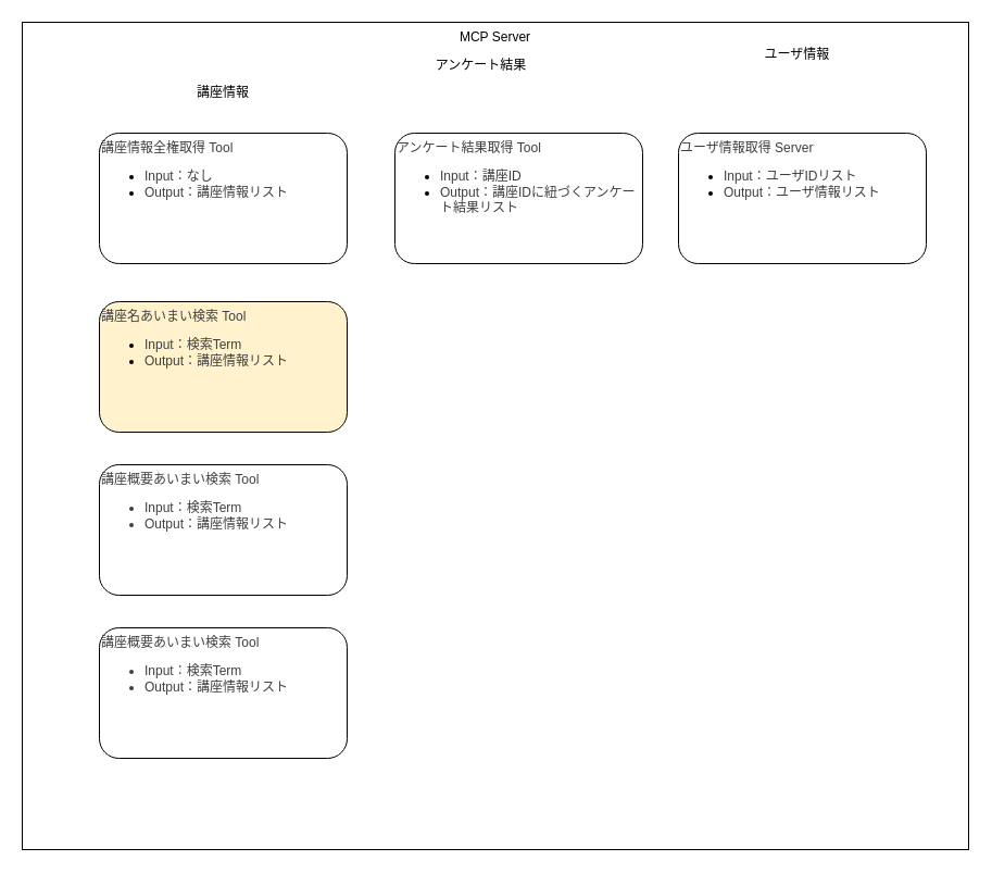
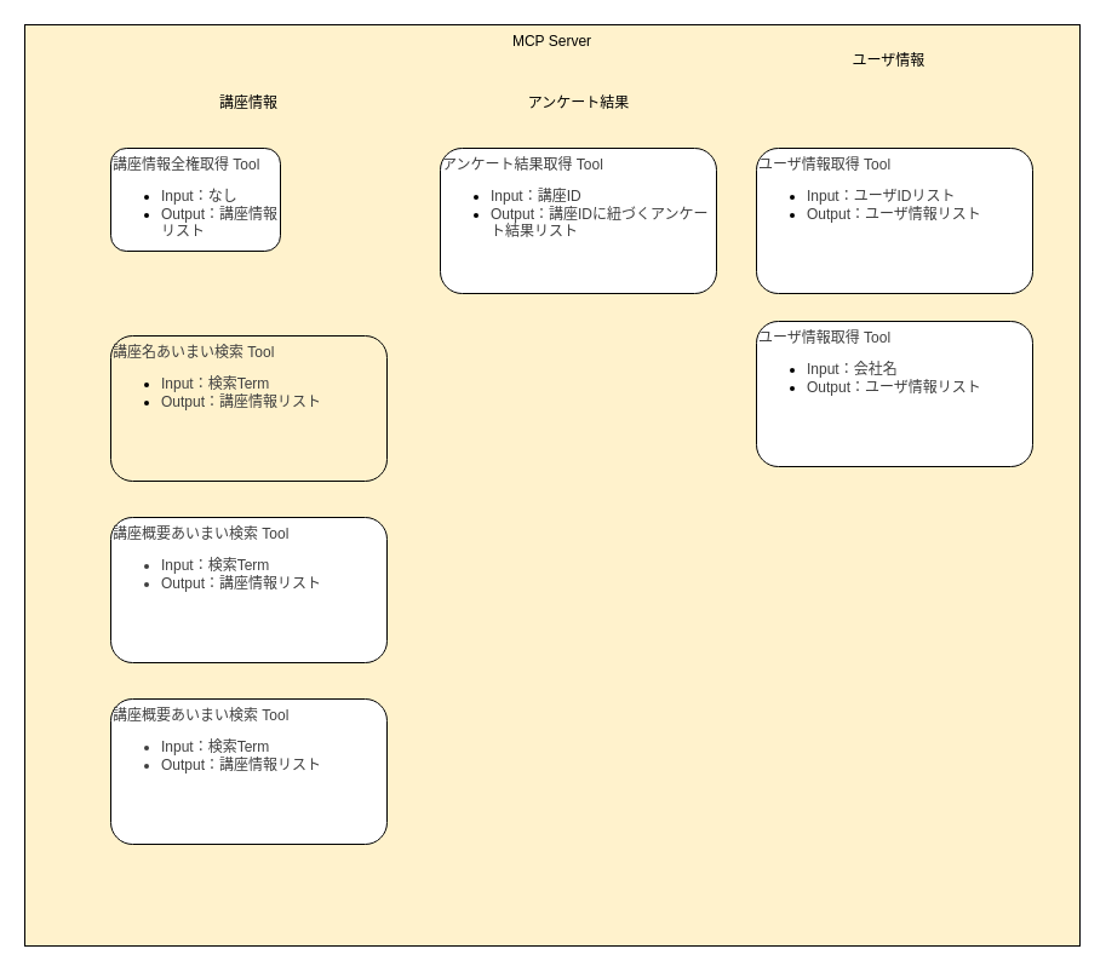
  <mxCell id="0" />
  <mxCell id="1" parent="0" />
- <mxCell id="2" value="MCP Server" style="rounded=0;whiteSpace=wrap;html=1;verticalAlign=top;" parent="1" vertex="1"><mxGeometry x="20" y="20" width="871" height="761" as="geometry" /></mxCell>
+ <mxCell id="2" value="MCP Server" style="rounded=0;whiteSpace=wrap;html=1;verticalAlign=top;fillColor=#fff2cc;" parent="1" vertex="1"><mxGeometry x="20" y="20" width="871" height="761" as="geometry" /></mxCell>
  <mxCell id="3" value="&lt;span style=&quot;color: rgb(63, 63, 63); background-color: transparent;&quot;&gt;講座名あいまい検索 Tool&lt;/span&gt;&lt;ul&gt;&lt;li&gt;&lt;span style=&quot;color: rgb(63, 63, 63); background-color: transparent;&quot;&gt;Input：検索Term&lt;/span&gt;&lt;/li&gt;&lt;li&gt;&lt;span style=&quot;color: rgb(63, 63, 63); background-color: transparent;&quot;&gt;Output：講座情報リスト&lt;/span&gt;&lt;/li&gt;&lt;/ul&gt;" style="rounded=1;whiteSpace=wrap;html=1;verticalAlign=top;align=left;fillColor=#fff2cc;" parent="1" vertex="1"><mxGeometry x="91" y="277" width="228" height="120" as="geometry" /></mxCell>
  <mxCell id="4" value="&lt;span style=&quot;color: rgb(63, 63, 63); background-color: transparent;&quot;&gt;アンケート結果取得 Tool&lt;/span&gt;&lt;br&gt;&lt;ul&gt;&lt;li&gt;&lt;span style=&quot;color: rgb(63, 63, 63); background-color: transparent;&quot;&gt;Input：講座ID&lt;/span&gt;&lt;/li&gt;&lt;li&gt;&lt;span style=&quot;color: rgb(63, 63, 63); background-color: transparent;&quot;&gt;Output：講座IDに紐づくアンケート結果リスト&lt;/span&gt;&lt;/li&gt;&lt;/ul&gt;" style="rounded=1;whiteSpace=wrap;html=1;verticalAlign=top;align=left;" parent="1" vertex="1"><mxGeometry x="363" width="228" height="120" as="geometry" y="122" /></mxCell>
- <mxCell id="5" value="&lt;span style=&quot;color: rgb(63, 63, 63); background-color: transparent;&quot;&gt;ユーザ情報取得 Server&lt;/span&gt;&lt;br&gt;&lt;ul&gt;&lt;li&gt;&lt;span style=&quot;color: rgb(63, 63, 63); background-color: transparent;&quot;&gt;Input：ユーザIDリスト&lt;/span&gt;&lt;/li&gt;&lt;li&gt;&lt;span style=&quot;color: rgb(63, 63, 63); background-color: transparent;&quot;&gt;Output：ユーザ情報リスト&lt;/span&gt;&lt;/li&gt;&lt;/ul&gt;" style="rounded=1;whiteSpace=wrap;html=1;verticalAlign=top;align=left;" parent="1" vertex="1"><mxGeometry x="624" width="228" height="120" as="geometry" y="122" /></mxCell>
+ <mxCell id="5" value="&lt;span style=&quot;color: rgb(63, 63, 63); background-color: transparent;&quot;&gt;ユーザ情報取得 Tool&lt;/span&gt;&lt;br&gt;&lt;ul&gt;&lt;li&gt;&lt;span style=&quot;color: rgb(63, 63, 63); background-color: transparent;&quot;&gt;Input：ユーザIDリスト&lt;/span&gt;&lt;/li&gt;&lt;li&gt;&lt;span style=&quot;color: rgb(63, 63, 63); background-color: transparent;&quot;&gt;Output：ユーザ情報リスト&lt;/span&gt;&lt;/li&gt;&lt;/ul&gt;" style="rounded=1;whiteSpace=wrap;html=1;verticalAlign=top;align=left;" parent="1" vertex="1"><mxGeometry x="624" width="228" height="120" as="geometry" y="122" /></mxCell>
  <mxCell id="6" value="&lt;span style=&quot;color: rgb(63, 63, 63); background-color: transparent;&quot;&gt;講座概要あいまい検索 Tool&lt;/span&gt;&lt;ul&gt;&lt;li style=&quot;color: rgb(63, 63, 63); scrollbar-color: rgb(226, 226, 226) rgb(251, 251, 251);&quot;&gt;&lt;span style=&quot;scrollbar-color: rgb(226, 226, 226) rgb(251, 251, 251); background-color: transparent; color: rgb(63, 63, 63);&quot;&gt;Input：検索Term&lt;/span&gt;&lt;/li&gt;&lt;li style=&quot;color: rgb(63, 63, 63); scrollbar-color: rgb(226, 226, 226) rgb(251, 251, 251);&quot;&gt;&lt;span style=&quot;scrollbar-color: rgb(226, 226, 226) rgb(251, 251, 251); background-color: transparent; color: rgb(63, 63, 63);&quot;&gt;Output：講座情報リスト&lt;/span&gt;&lt;/li&gt;&lt;/ul&gt;" style="rounded=1;whiteSpace=wrap;html=1;verticalAlign=top;align=left;" parent="1" vertex="1"><mxGeometry x="91" y="427" width="228" height="120" as="geometry" /></mxCell>
  <mxCell id="7" value="講座情報" style="text;html=1;align=center;verticalAlign=middle;whiteSpace=wrap;rounded=0;" parent="1" vertex="1"><mxGeometry x="175" y="70" width="60" height="30" as="geometry" /></mxCell>
- <mxCell id="8" value="アンケート結果" style="text;html=1;align=center;verticalAlign=middle;whiteSpace=wrap;rounded=0;" parent="1" vertex="1"><mxGeometry x="390.5" y="45" width="103" height="30" as="geometry" /></mxCell>
+ <mxCell id="8" value="アンケート結果" style="text;html=1;align=center;verticalAlign=middle;whiteSpace=wrap;rounded=0;" parent="1" vertex="1"><mxGeometry x="425.5" y="70" width="103" height="30" as="geometry" /></mxCell>
  <mxCell id="9" value="ユーザ情報" style="text;html=1;align=center;verticalAlign=middle;whiteSpace=wrap;rounded=0;" parent="1" vertex="1"><mxGeometry x="681.5" y="35" width="103" height="30" as="geometry" /></mxCell>
  <mxCell id="10" value="&lt;span style=&quot;color: rgb(63, 63, 63); background-color: transparent;&quot;&gt;講座概要あいまい検索 Tool&lt;/span&gt;&lt;ul&gt;&lt;li style=&quot;color: rgb(63, 63, 63); scrollbar-color: rgb(226, 226, 226) rgb(251, 251, 251);&quot;&gt;&lt;span style=&quot;scrollbar-color: rgb(226, 226, 226) rgb(251, 251, 251); background-color: transparent; color: rgb(63, 63, 63);&quot;&gt;Input：検索Term&lt;/span&gt;&lt;/li&gt;&lt;li style=&quot;color: rgb(63, 63, 63); scrollbar-color: rgb(226, 226, 226) rgb(251, 251, 251);&quot;&gt;&lt;span style=&quot;scrollbar-color: rgb(226, 226, 226) rgb(251, 251, 251); background-color: transparent; color: rgb(63, 63, 63);&quot;&gt;Output：講座情報リスト&lt;/span&gt;&lt;/li&gt;&lt;/ul&gt;" style="rounded=1;whiteSpace=wrap;html=1;verticalAlign=top;align=left;" parent="1" vertex="1"><mxGeometry x="91" y="577" width="228" height="120" as="geometry" /></mxCell>
- <mxCell id="11" value="&lt;span style=&quot;color: rgb(63, 63, 63); background-color: transparent;&quot;&gt;講座情報全権取得 Tool&lt;/span&gt;&lt;ul&gt;&lt;li&gt;&lt;span style=&quot;color: rgb(63, 63, 63); background-color: transparent;&quot;&gt;Input：なし&lt;/span&gt;&lt;/li&gt;&lt;li&gt;&lt;span style=&quot;color: rgb(63, 63, 63); background-color: transparent;&quot;&gt;Output：講座情報リスト&lt;/span&gt;&lt;/li&gt;&lt;/ul&gt;" style="rounded=1;whiteSpace=wrap;html=1;verticalAlign=top;align=left;" vertex="1" parent="1"><mxGeometry x="91" width="228" height="120" as="geometry" y="122" /></mxCell>
+ <mxCell id="11" value="&lt;span style=&quot;color: rgb(63, 63, 63); background-color: transparent;&quot;&gt;講座情報全権取得 Tool&lt;/span&gt;&lt;ul&gt;&lt;li&gt;&lt;span style=&quot;color: rgb(63, 63, 63); background-color: transparent;&quot;&gt;Input：なし&lt;/span&gt;&lt;/li&gt;&lt;li&gt;&lt;span style=&quot;color: rgb(63, 63, 63); background-color: transparent;&quot;&gt;Output：講座情報リスト&lt;/span&gt;&lt;/li&gt;&lt;/ul&gt;" style="rounded=1;whiteSpace=wrap;html=1;verticalAlign=top;align=left;" vertex="1" parent="1"><mxGeometry x="91" y="122" width="140" height="85" as="geometry" /></mxCell>
+ <mxCell id="12" value="&lt;span style=&quot;color: rgb(63, 63, 63); background-color: transparent;&quot;&gt;ユーザ情報取得 Tool&lt;/span&gt;&lt;br&gt;&lt;ul&gt;&lt;li&gt;&lt;span style=&quot;color: rgb(63, 63, 63); background-color: transparent;&quot;&gt;Input：会社名&lt;/span&gt;&lt;/li&gt;&lt;li&gt;&lt;span style=&quot;color: rgb(63, 63, 63); background-color: transparent;&quot;&gt;Output：ユーザ情報リスト&lt;/span&gt;&lt;/li&gt;&lt;/ul&gt;" style="rounded=1;whiteSpace=wrap;html=1;verticalAlign=top;align=left;" vertex="1" parent="1"><mxGeometry x="624" y="265" width="228" height="120" as="geometry" /></mxCell>
